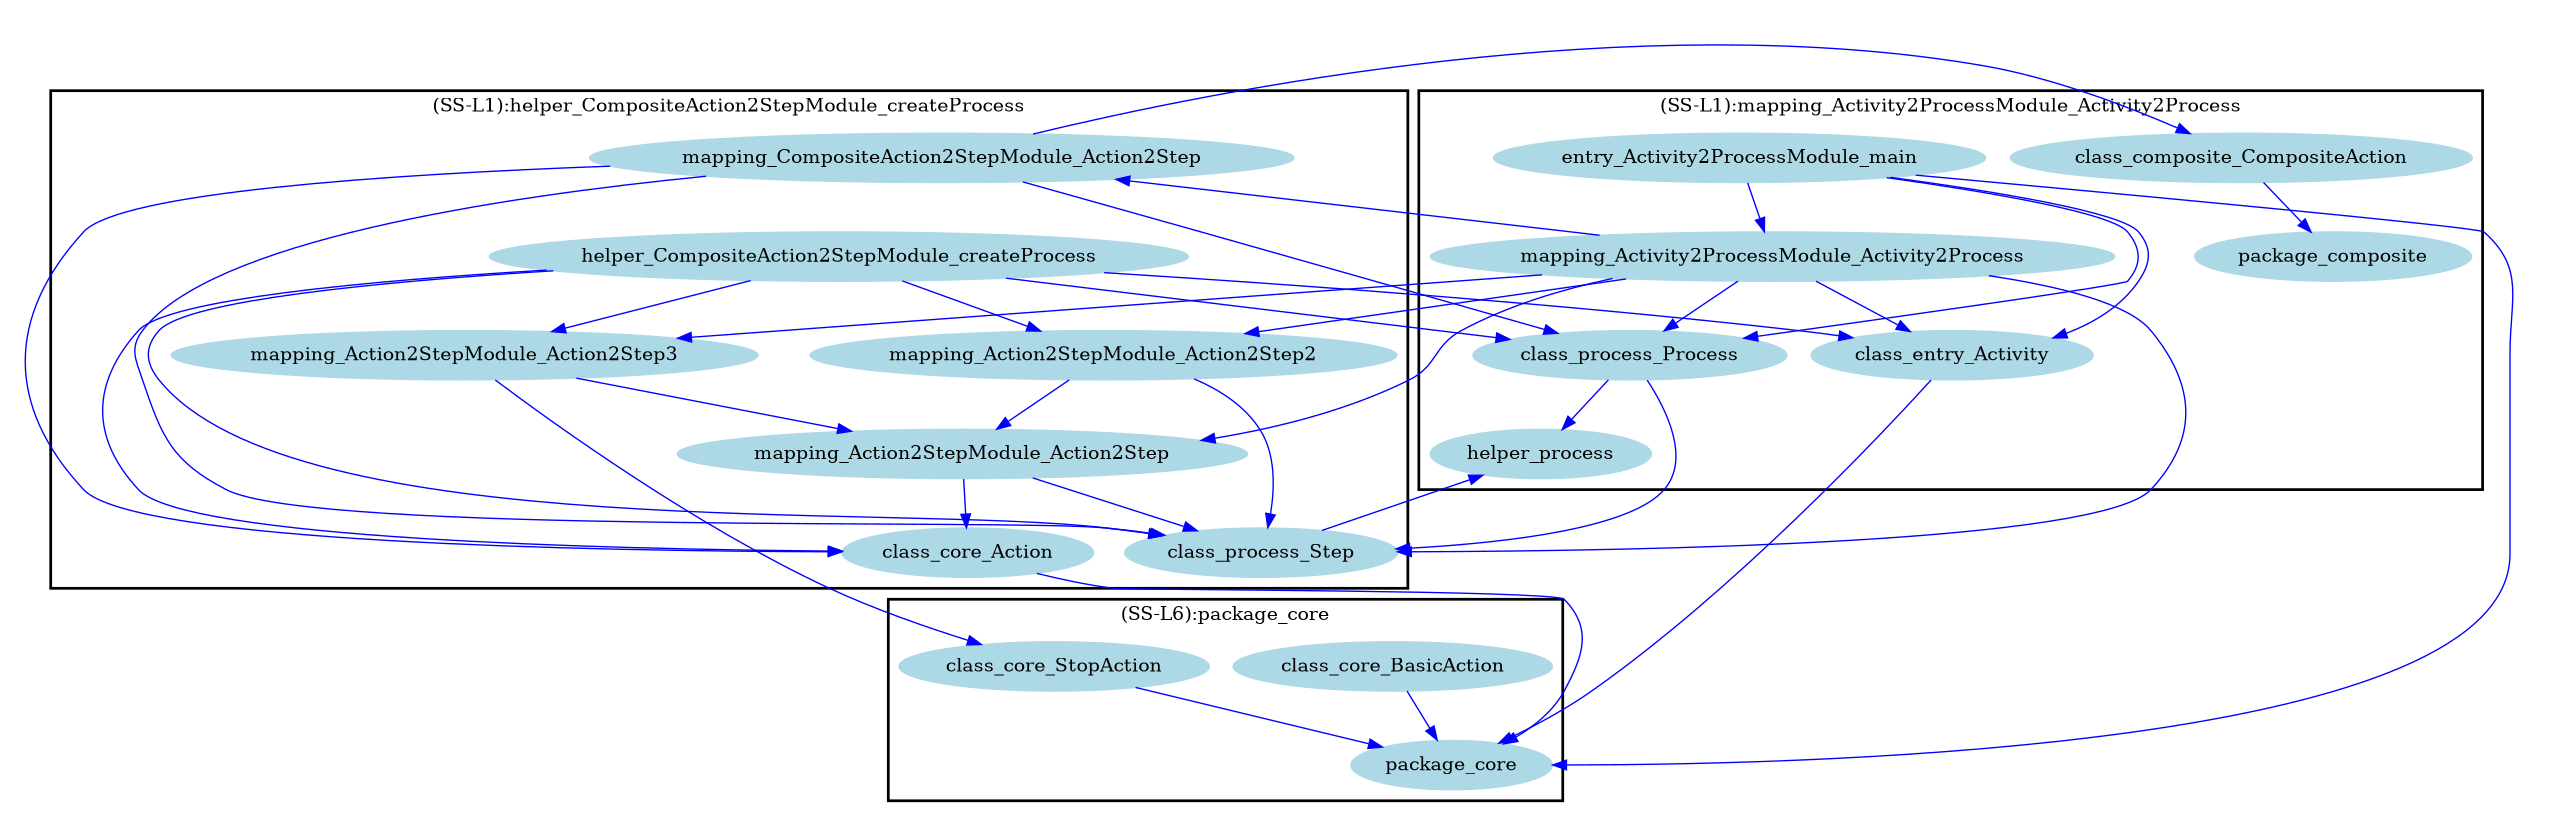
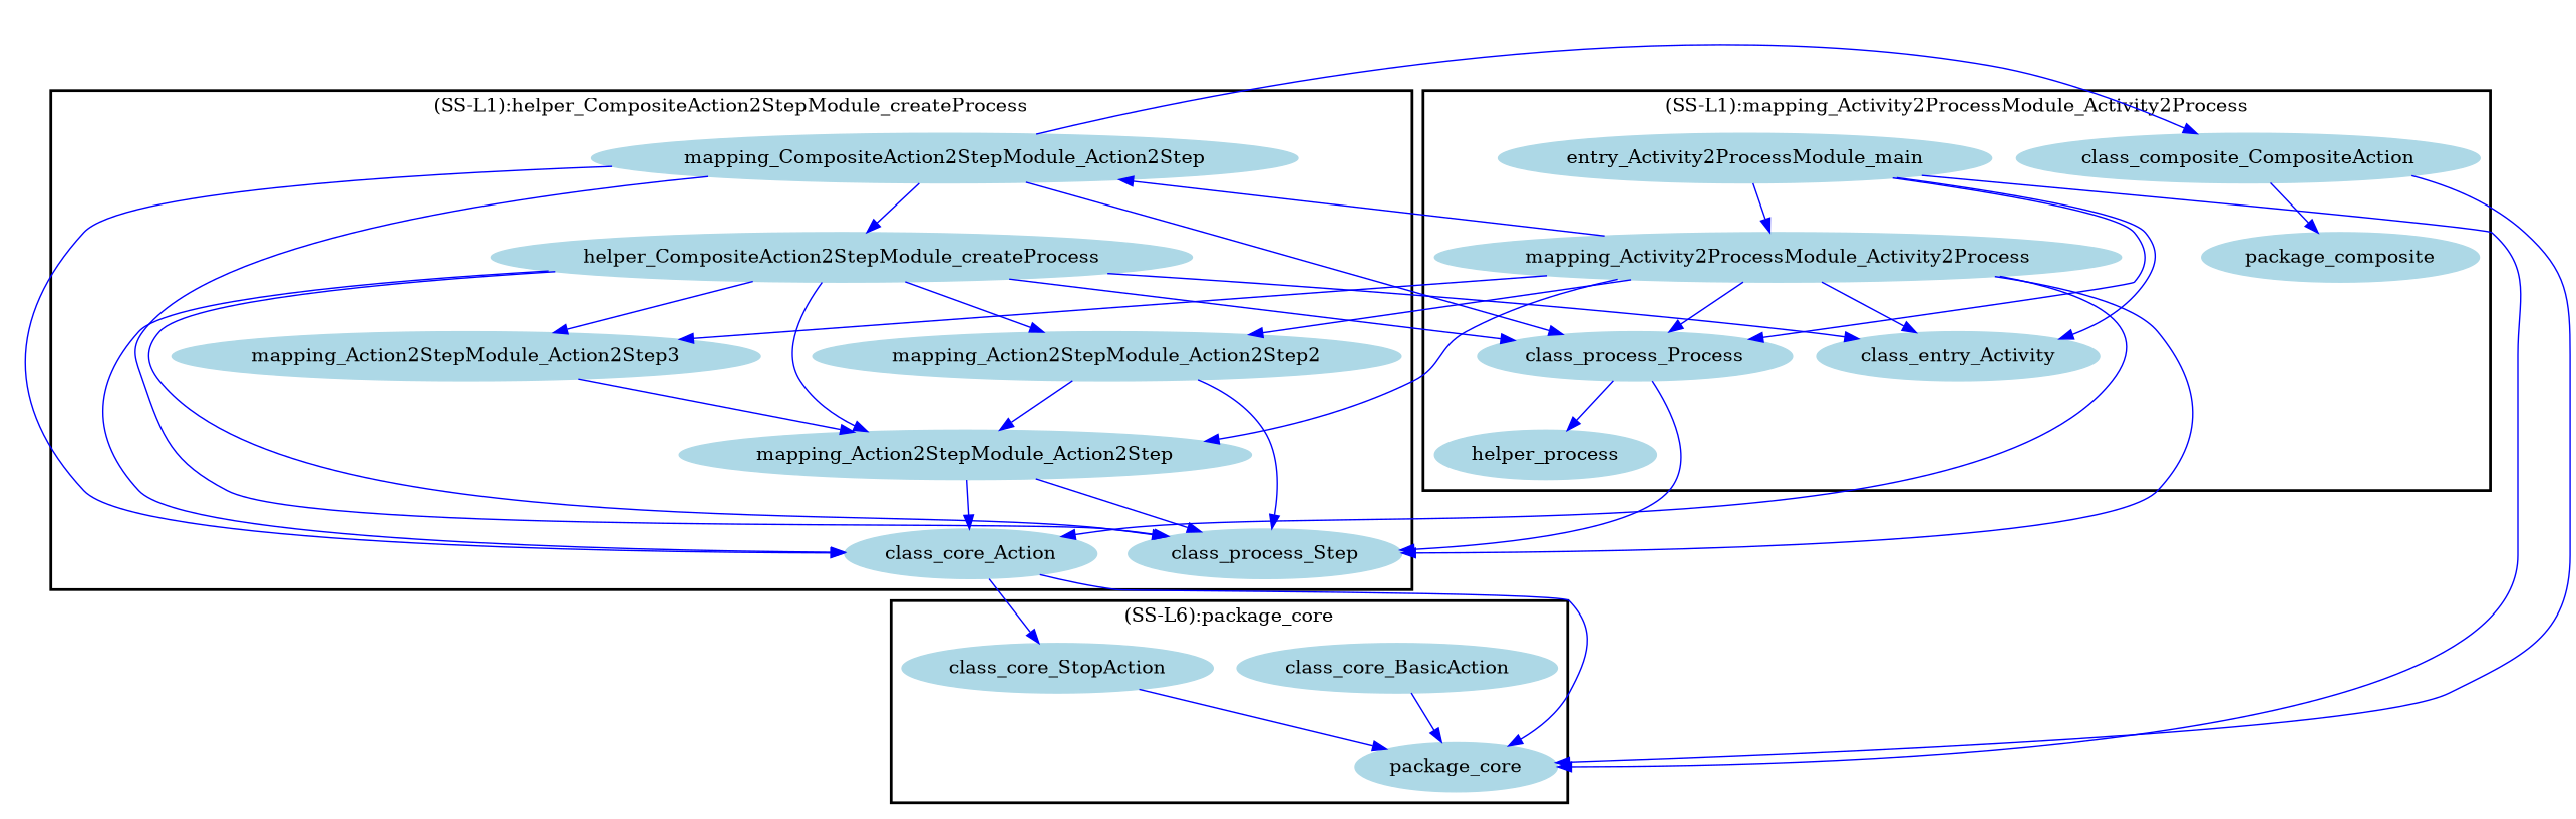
  digraph {
    node [color=lightblue fontcolor=black shape=ellipse style=filled]
    edge [color=blue font=6]
    n1 [label=mapping_Action2StepModule_Action2Step2]
    n2 [label=mapping_Action2StepModule_Action2Step3]
    n3 [label=class_process_Step]
    n4 [label=mapping_Action2StepModule_Action2Step]
    n5 [label=class_core_Action]
    n6 [label=mapping_CompositeAction2StepModule_Action2Step]
    n7 [label=helper_CompositeAction2StepModule_createProcess]
    n8 [label=class_process_Process]
    n9 [label=helper_process]
    n10 [label=class_entry_Activity]
    n11 [label=entry_Activity2ProcessModule_main]
    n12 [label=mapping_Activity2ProcessModule_Activity2Process]
    n13 [label=class_composite_CompositeAction]
    n14 [label=package_composite]
    n15 [label=class_core_BasicAction]
    n16 [label=class_core_StopAction]
    n17 [label=package_core]
    subgraph cluster_1 {
      color=black
      label="(SS-L1):helper_CompositeAction2StepModule_createProcess"
      style=bold
      n1
      n2
      n3
      n4
      n5
      n6
      n7
    }
    subgraph cluster_2 {
      color=black
      label="(SS-L1):mapping_Activity2ProcessModule_Activity2Process"
      style=bold
      n8
      n9
      n10
      n11
      n12
      n13
      n14
    }
    subgraph cluster_3 {
      color=black
      label="(SS-L6):package_core"
      style=bold
      n15
      n16
      n17
    }
    n1 -> n3
    n1 -> n4
    n2 -> n4
-   n2 -> n16
-   n3 -> n9
+   n5 -> n16
    n4 -> n3
    n4 -> n5
    n5 -> n17
    n6 -> n3
    n6 -> n5
+   n6 -> n7
    n6 -> n8
    n6 -> n13
    n7 -> n1
    n7 -> n2
    n7 -> n3
+   n7 -> n4
    n7 -> n5
    n7 -> n8
    n7 -> n10
    n8 -> n3
    n8 -> n9
-   n10 -> n17
+   n13 -> n17
    n11 -> n8
    n11 -> n10
    n11 -> n12
    n11 -> n17
    n12 -> n1
    n12 -> n2
    n12 -> n3
    n12 -> n4
+   n12 -> n5
    n12 -> n6
    n12 -> n8
    n12 -> n10
    n13 -> n14
    n15 -> n17
    n16 -> n17
  }
